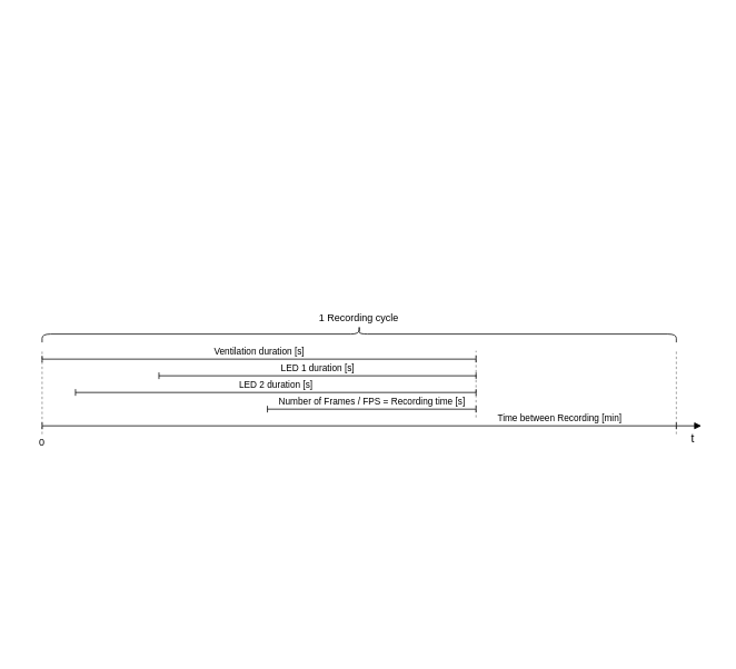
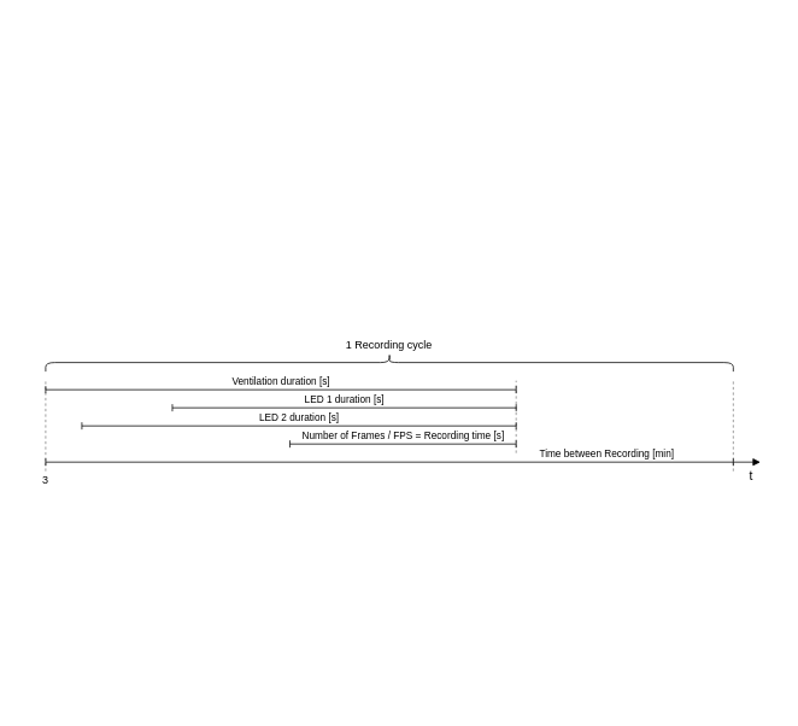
  <mxCell id="0" />
  <mxCell id="1" parent="0" />
  <mxCell id="2" value="Ventilation duration [s]" style="endArrow=baseDash;html=1;rounded=0;startArrow=baseDash;startFill=0;endFill=0;labelPosition=center;verticalLabelPosition=top;align=center;verticalAlign=bottom;labelBackgroundColor=none;" edge="1" parent="1"><mxGeometry width="50" height="50" relative="1" as="geometry"><mxPoint x="50" y="430" as="sourcePoint" /><mxPoint x="570" y="430" as="targetPoint" /></mxGeometry></mxCell>
  <mxCell id="3" value="LED 1 duration [s]" style="endArrow=baseDash;html=1;rounded=0;startArrow=baseDash;startFill=0;endFill=0;labelPosition=center;verticalLabelPosition=top;align=center;verticalAlign=bottom;labelBackgroundColor=none;" edge="1" parent="1"><mxGeometry width="50" height="50" relative="1" as="geometry"><mxPoint x="190" y="450" as="sourcePoint" /><mxPoint x="570" y="450" as="targetPoint" /></mxGeometry></mxCell>
  <mxCell id="4" value="&lt;div&gt;LED 2 duration [s]&lt;/div&gt;" style="endArrow=baseDash;html=1;rounded=0;startArrow=baseDash;startFill=0;endFill=0;labelPosition=center;verticalLabelPosition=top;align=center;verticalAlign=bottom;labelBackgroundColor=none;" edge="1" parent="1"><mxGeometry width="50" height="50" relative="1" as="geometry"><mxPoint x="90" y="470" as="sourcePoint" /><mxPoint x="570" y="470" as="targetPoint" /></mxGeometry></mxCell>
  <mxCell id="5" value="Number of Frames / FPS = Recording time [s]" style="endArrow=baseDash;html=1;rounded=0;startArrow=baseDash;startFill=0;endFill=0;labelPosition=center;verticalLabelPosition=top;align=center;verticalAlign=bottom;labelBackgroundColor=none;" edge="1" parent="1"><mxGeometry width="50" height="50" relative="1" as="geometry"><mxPoint x="320" y="490" as="sourcePoint" /><mxPoint x="570" y="490" as="targetPoint" /></mxGeometry></mxCell>
  <mxCell id="6" value="" style="endArrow=none;dashed=1;html=1;rounded=0;opacity=50;" edge="1" parent="1"><mxGeometry width="50" height="50" relative="1" as="geometry"><mxPoint x="50" y="520" as="sourcePoint" /><mxPoint x="50" y="420" as="targetPoint" /></mxGeometry></mxCell>
  <mxCell id="7" value="" style="endArrow=none;dashed=1;html=1;rounded=0;opacity=50;" edge="1" parent="1"><mxGeometry width="50" height="50" relative="1" as="geometry"><mxPoint x="570" y="500" as="sourcePoint" /><mxPoint x="570" y="420" as="targetPoint" /></mxGeometry></mxCell>
  <mxCell id="8" value="" style="endArrow=block;html=1;rounded=0;endFill=1;" edge="1" parent="1"><mxGeometry width="50" height="50" relative="1" as="geometry"><mxPoint x="810" y="510" as="sourcePoint" /><mxPoint x="840" y="510" as="targetPoint" /></mxGeometry></mxCell>
- <mxCell id="9" value="0" style="text;html=1;align=center;verticalAlign=middle;whiteSpace=wrap;rounded=0;" vertex="1" parent="1"><mxGeometry x="20" y="520" width="60" height="20" as="geometry" /></mxCell>
+ <mxCell id="9" value="3" style="text;html=1;align=center;verticalAlign=middle;whiteSpace=wrap;rounded=0;" vertex="1" parent="1"><mxGeometry x="20" y="520" width="60" height="20" as="geometry" /></mxCell>
  <mxCell id="10" value="t" style="text;html=1;align=center;verticalAlign=middle;whiteSpace=wrap;rounded=0;fontSize=14;" vertex="1" parent="1"><mxGeometry x="800" y="510" width="60" height="30" as="geometry" /></mxCell>
  <mxCell id="11" value="Time between Recording [min]" style="endArrow=baseDash;html=1;rounded=0;startArrow=baseDash;startFill=0;endFill=0;labelPosition=center;verticalLabelPosition=top;align=center;verticalAlign=bottom;labelBackgroundColor=none;" edge="1" parent="1"><mxGeometry x="0.631" width="50" height="50" relative="1" as="geometry"><mxPoint x="50" y="510" as="sourcePoint" /><mxPoint x="810" y="510" as="targetPoint" /><mxPoint as="offset" /></mxGeometry></mxCell>
  <mxCell id="12" value="" style="endArrow=none;html=1;rounded=0;jumpSize=15;jumpStyle=none;dashed=1;strokeWidth=1;opacity=50;" edge="1" parent="1"><mxGeometry width="50" height="50" relative="1" as="geometry"><mxPoint x="810" y="520" as="sourcePoint" /><mxPoint x="810" y="420" as="targetPoint" /></mxGeometry></mxCell>
  <mxCell id="13" value="1 Recording cycle" style="shape=curlyBracket;whiteSpace=wrap;html=1;rounded=1;flipH=1;labelPosition=right;verticalLabelPosition=middle;align=left;verticalAlign=middle;rotation=-90;textDirection=vertical-lr;" vertex="1" parent="1"><mxGeometry x="420" y="20" width="20" height="760" as="geometry" /></mxCell>
